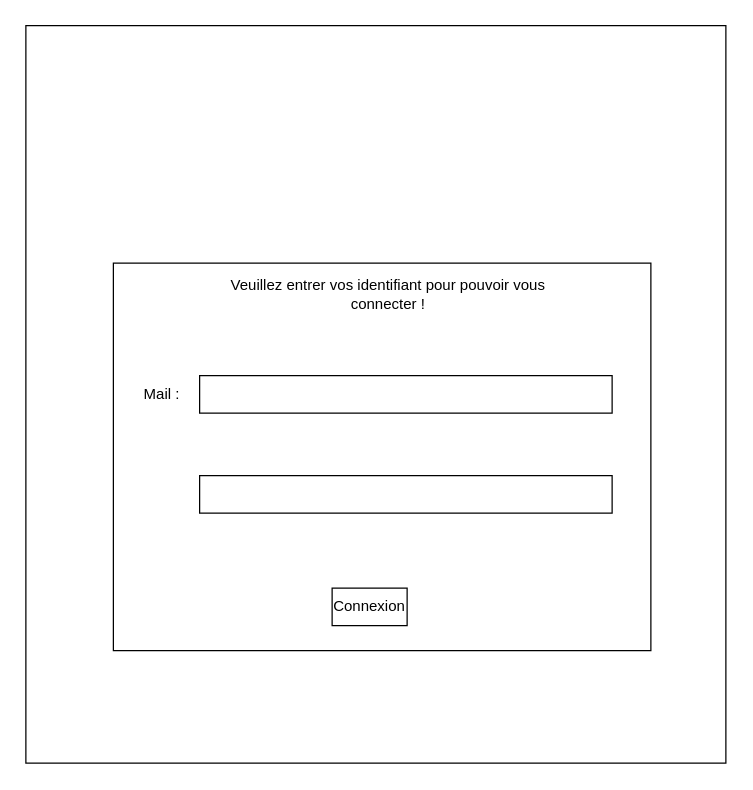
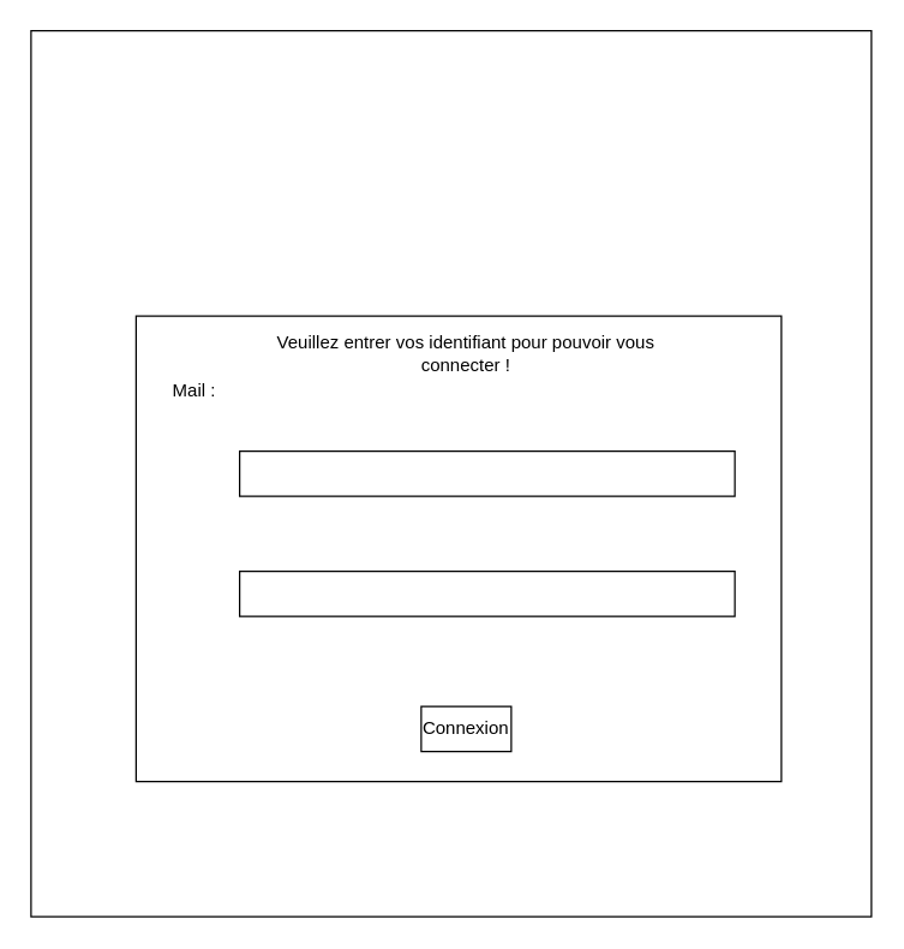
  <mxCell id="0" />
  <mxCell id="1" parent="0" />
  <mxCell id="2" value="" style="rounded=0;whiteSpace=wrap;html=1;" vertex="1" parent="1"><mxGeometry x="20" y="20" width="560" height="590" as="geometry" /></mxCell>
  <mxCell id="3" value="" style="rounded=0;whiteSpace=wrap;html=1;" vertex="1" parent="1"><mxGeometry x="90" y="210" width="430" height="310" as="geometry" /></mxCell>
  <mxCell id="4" value="" style="rounded=0;whiteSpace=wrap;html=1;" vertex="1" parent="1"><mxGeometry x="159" y="300" width="330" height="30" as="geometry" /></mxCell>
  <mxCell id="5" value="" style="rounded=0;whiteSpace=wrap;html=1;" vertex="1" parent="1"><mxGeometry x="159" y="380" width="330" height="30" as="geometry" /></mxCell>
- <mxCell id="6" value="Mail :" style="text;html=1;strokeColor=none;fillColor=none;align=center;verticalAlign=middle;whiteSpace=wrap;rounded=0;" vertex="1" parent="1"><mxGeometry x="99" y="300" width="60" height="30" as="geometry" /></mxCell>
+ <mxCell id="6" value="Mail :" style="text;html=1;strokeColor=none;fillColor=none;align=center;verticalAlign=middle;whiteSpace=wrap;rounded=0;" vertex="1" parent="1"><mxGeometry x="99" y="245" width="60" height="30" as="geometry" /></mxCell>
  <mxCell id="7" value="Veuillez entrer vos identifiant pour pouvoir vous connecter !" style="text;html=1;strokeColor=none;fillColor=none;align=center;verticalAlign=middle;whiteSpace=wrap;rounded=0;" vertex="1" parent="1"><mxGeometry x="180" y="220" width="260" height="30" as="geometry" /></mxCell>
- <mxCell id="8" value="Connexion" style="text;html=1;strokeColor=default;fillColor=none;align=center;verticalAlign=middle;whiteSpace=wrap;rounded=0;perimeterSpacing=0;" vertex="1" parent="1"><mxGeometry x="265" y="470" width="60" height="30" as="geometry" /></mxCell>
+ <mxCell id="8" value="Connexion" style="text;html=1;strokeColor=default;fillColor=none;align=center;verticalAlign=middle;whiteSpace=wrap;rounded=0;perimeterSpacing=0;" vertex="1" parent="1"><mxGeometry x="280" y="470" width="60" height="30" as="geometry" /></mxCell>
